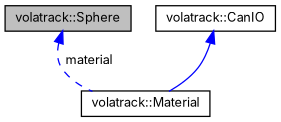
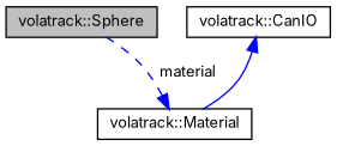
  digraph {
    fontname=Inter
    node [color=black fillcolor=white fontname=Inter fontsize=10 shape=record style=filled]
    edge [color=blue dir=back fontname=Inter fontsize=10 labelfontname=Helvetica labelfontsize=10]
    n1 [fillcolor=grey75 fontcolor=black height=0.2 label="volatrack::Sphere" width=0.4]
    n2 [height=0.2 label="volatrack::CanIO" width=0.4]
    n3 [height=0.2 label="volatrack::Material" width=0.4]
    n2 -> n3 [style=solid]
-   n1 -> n3 [label=" material" style=dashed]
+   n3 -> n1 [label=" material" style=dashed]
  }
